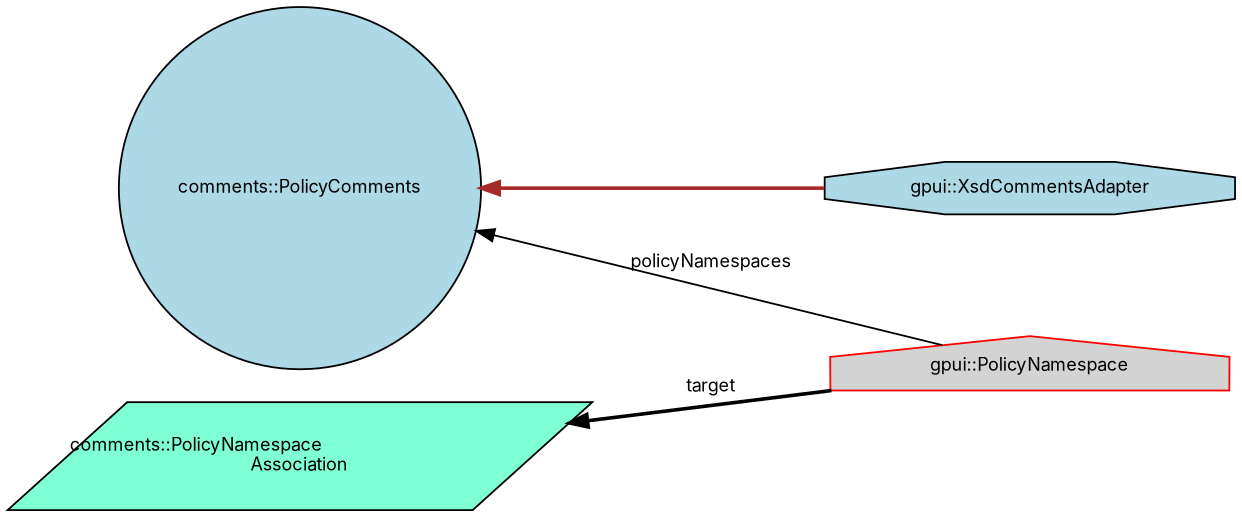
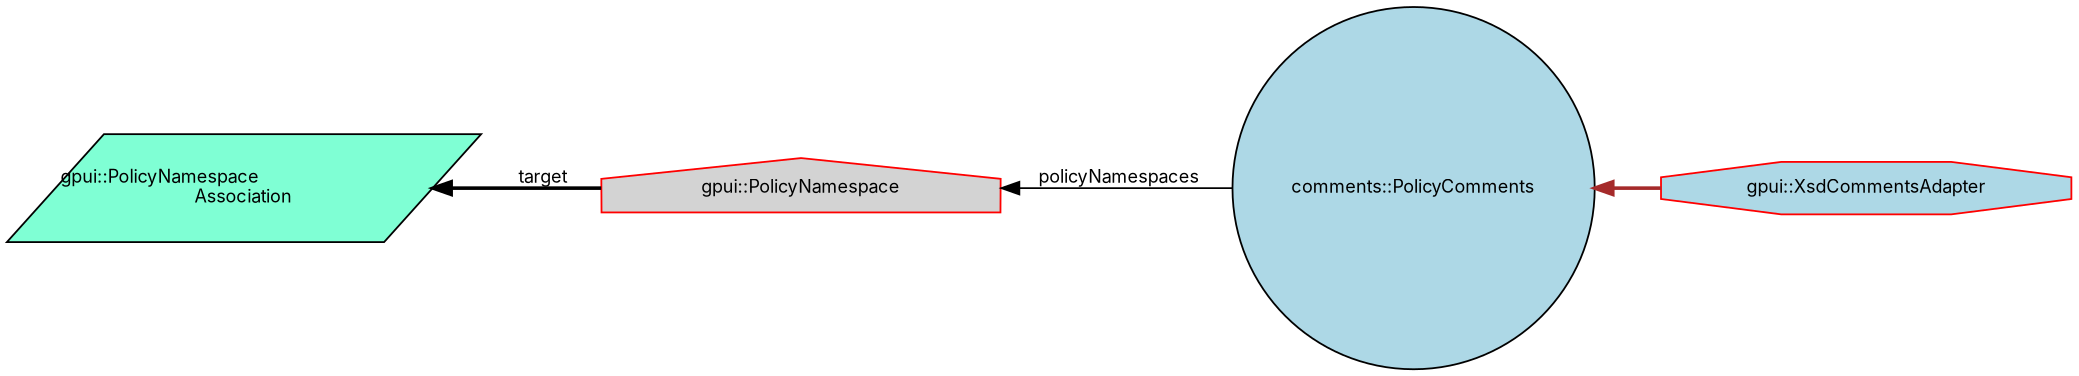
  digraph {
    fontname=Inter
    rankdir=LR
    node [color=red fillcolor=lightblue fontname=Inter fontsize=10 style=filled]
    edge [color=black dir=back fontname=Inter fontsize=10 labelfontname=Helvetica labelfontsize=10 style=bold]
-   n1 [color=black fontcolor=black height=0.2 label="gpui::XsdCommentsAdapter" shape=octagon width=0.4]
+   n1 [fontcolor=black height=0.2 label="gpui::XsdCommentsAdapter" shape=octagon width=0.4]
    n2 [color=black height=0.2 label="comments::PolicyComments" shape=circle width=0.4]
    n3 [fillcolor=lightgrey height=0.2 label="gpui::PolicyNamespace" shape=house width=0.4]
-   n4 [color=black fillcolor=aquamarine height=0.2 label="comments::PolicyNamespace\lAssociation" shape=parallelogram width=0.4]
+   n4 [color=black fillcolor=aquamarine height=0.2 label="gpui::PolicyNamespace\lAssociation" shape=parallelogram width=0.4]
    n2 -> n1 [color=brown]
-   n2 -> n3 [label=" policyNamespaces" style=solid]
+   n3 -> n2 [label=" policyNamespaces" style=solid]
    n4 -> n3 [label=" target"]
  }
